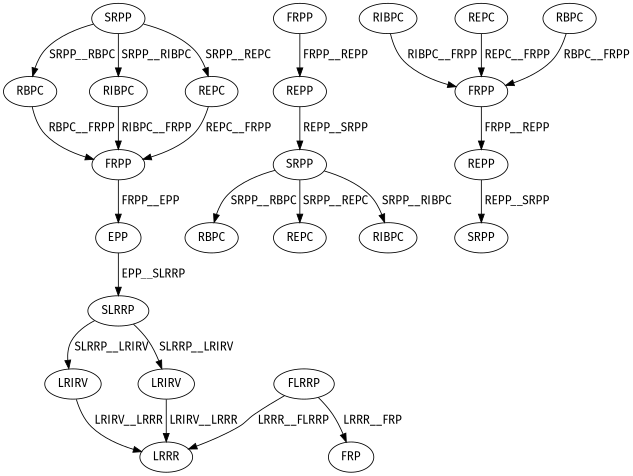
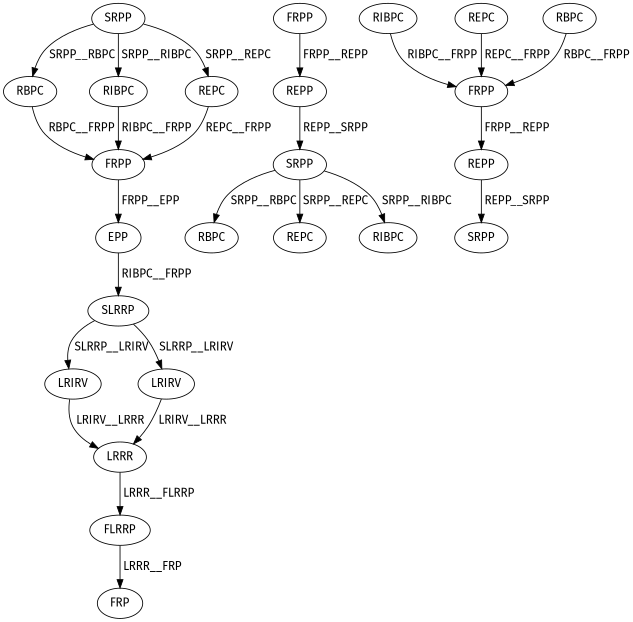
  digraph {
    fontname="Fira Sans"
    node [color=black fontcolor=black fontname="Fira Sans"]
    edge [color=black fontcolor=black fontname="Fira Sans"]
    n1 [label=SRPP]
    n2 [label=RBPC]
    n3 [label=RIBPC]
    n4 [label=REPC]
    n5 [label=FRPP]
    n6 [label=REPP]
    n7 [label=SRPP]
    n8 [label=RIBPC]
    n9 [label=FRPP]
    n10 [label=REPP]
    n11 [label=REPC]
    n12 [label=RBPC]
    n13 [label=FRPP]
    n14 [label=RBPC]
    n15 [label=REPC]
    n16 [label=RIBPC]
    n17 [label=SRPP]
    n18 [label=EPP]
    n19 [label=SLRRP]
    n20 [label=LRIRV]
    n21 [label=LRIRV]
    n22 [label=LRRR]
    n23 [label=FLRRP]
    n24 [label=FRP]
    n1 -> n2 [label=" SRPP__RBPC"]
    n1 -> n3 [label=" SRPP__RIBPC"]
    n1 -> n4 [label=" SRPP__REPC"]
    n2 -> n13 [label=" RBPC__FRPP"]
    n3 -> n13 [label=" RIBPC__FRPP"]
    n4 -> n13 [label=" REPC__FRPP"]
    n5 -> n6 [label=" FRPP__REPP"]
    n6 -> n7 [label=" REPP__SRPP"]
    n7 -> n14 [label=" SRPP__RBPC"]
    n7 -> n15 [label=" SRPP__REPC"]
    n7 -> n16 [label=" SRPP__RIBPC"]
    n8 -> n9 [label=" RIBPC__FRPP"]
    n9 -> n10 [label=" FRPP__REPP"]
    n10 -> n17 [label=" REPP__SRPP"]
    n11 -> n9 [label=" REPC__FRPP"]
    n12 -> n9 [label=" RBPC__FRPP"]
    n13 -> n18 [label=" FRPP__EPP"]
-   n18 -> n19 [label=" EPP__SLRRP"]
+   n18 -> n19 [label=" RIBPC__FRPP"]
    n19 -> n20 [label=" SLRRP__LRIRV"]
    n19 -> n21 [label=" SLRRP__LRIRV"]
    n20 -> n22 [label=" LRIRV__LRRR"]
    n21 -> n22 [label=" LRIRV__LRRR"]
-   n23 -> n22 [label=" LRRR__FLRRP"]
+   n22 -> n23 [label=" LRRR__FLRRP"]
    n23 -> n24 [label=" LRRR__FRP"]
  }
